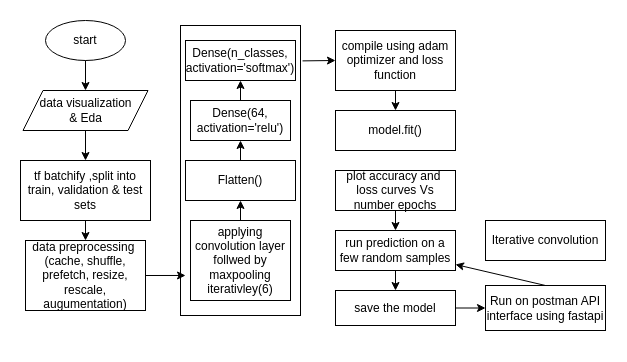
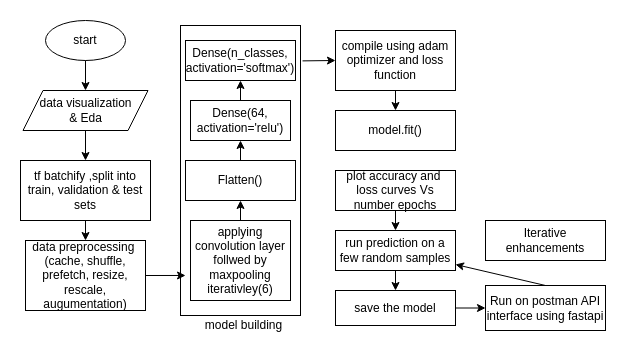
  <mxCell id="0" />
  <mxCell id="1" parent="0" />
  <mxCell id="2" value="start" style="ellipse;whiteSpace=wrap;html=1;" vertex="1" parent="1"><mxGeometry x="45" y="20" width="80" height="40" as="geometry" /></mxCell>
  <mxCell id="3" value="data visualization&lt;br&gt;&amp;amp; Eda" style="shape=parallelogram;perimeter=parallelogramPerimeter;whiteSpace=wrap;html=1;fixedSize=1;" vertex="1" parent="1"><mxGeometry x="22.5" y="90" width="125" height="40" as="geometry" /></mxCell>
  <mxCell id="4" value="" style="endArrow=classic;html=1;exitX=0.5;exitY=1;exitDx=0;exitDy=0;" edge="1" parent="1" source="2"><mxGeometry width="50" height="50" relative="1" as="geometry"><mxPoint x="35" y="220" as="sourcePoint" /><mxPoint x="85" y="90" as="targetPoint" /></mxGeometry></mxCell>
  <mxCell id="5" value="" style="endArrow=classic;html=1;exitX=0.5;exitY=1;exitDx=0;exitDy=0;entryX=0.5;entryY=0;entryDx=0;entryDy=0;" edge="1" parent="1" source="3"><mxGeometry width="50" height="50" relative="1" as="geometry"><mxPoint x="75" y="220" as="sourcePoint" /><mxPoint x="85" y="160" as="targetPoint" /></mxGeometry></mxCell>
  <mxCell id="6" value="tf batchify ,split into train, validation &amp;amp; test sets" style="rounded=0;whiteSpace=wrap;html=1;" vertex="1" parent="1"><mxGeometry x="20" y="160" width="130" height="60" as="geometry" /></mxCell>
  <mxCell id="7" value="data preprocessing&amp;nbsp;&lt;br&gt;(cache, shuffle, prefetch, resize, rescale, augumentation)" style="rounded=0;whiteSpace=wrap;html=1;" vertex="1" parent="1"><mxGeometry x="25" y="240" width="120" height="70" as="geometry" /></mxCell>
  <mxCell id="8" value="" style="endArrow=classic;html=1;exitX=0.5;exitY=1;exitDx=0;exitDy=0;entryX=0.5;entryY=0;entryDx=0;entryDy=0;" edge="1" parent="1" source="6" target="7"><mxGeometry width="50" height="50" relative="1" as="geometry"><mxPoint x="75" y="190" as="sourcePoint" /><mxPoint x="125" y="140" as="targetPoint" /></mxGeometry></mxCell>
  <mxCell id="9" value="" style="rounded=0;whiteSpace=wrap;html=1;rotation=90;" vertex="1" parent="1"><mxGeometry x="95" y="110" width="290" height="120" as="geometry" /></mxCell>
  <mxCell id="10" value="applying convolution layer follwed by maxpooling iterativley(6)" style="rounded=0;whiteSpace=wrap;html=1;" vertex="1" parent="1"><mxGeometry x="190" y="220" width="100" height="80" as="geometry" /></mxCell>
  <mxCell id="11" value="" style="endArrow=classic;html=1;exitX=0.5;exitY=0;exitDx=0;exitDy=0;entryX=0.5;entryY=1;entryDx=0;entryDy=0;" edge="1" parent="1" source="10"><mxGeometry width="50" height="50" relative="1" as="geometry"><mxPoint x="345" y="160" as="sourcePoint" /><mxPoint x="240" y="200" as="targetPoint" /></mxGeometry></mxCell>
  <mxCell id="12" value="Dense(64, activation='relu')" style="rounded=0;whiteSpace=wrap;html=1;" vertex="1" parent="1"><mxGeometry x="190" y="100" width="100" height="40" as="geometry" /></mxCell>
  <mxCell id="13" value="" style="endArrow=classic;html=1;exitX=0.5;exitY=0;exitDx=0;exitDy=0;entryX=0.5;entryY=1;entryDx=0;entryDy=0;" edge="1" parent="1" target="12"><mxGeometry width="50" height="50" relative="1" as="geometry"><mxPoint x="240" y="160" as="sourcePoint" /><mxPoint x="395" y="120" as="targetPoint" /></mxGeometry></mxCell>
  <mxCell id="14" value="Dense(n_classes, activation='softmax')" style="rounded=0;whiteSpace=wrap;html=1;" vertex="1" parent="1"><mxGeometry x="185" y="40" width="110" height="40" as="geometry" /></mxCell>
  <mxCell id="15" value="" style="endArrow=classic;html=1;exitX=0.5;exitY=0;exitDx=0;exitDy=0;entryX=0.5;entryY=1;entryDx=0;entryDy=0;" edge="1" parent="1" source="12" target="14"><mxGeometry width="50" height="50" relative="1" as="geometry"><mxPoint x="345" y="170" as="sourcePoint" /><mxPoint x="395" y="120" as="targetPoint" /></mxGeometry></mxCell>
+ <mxCell id="16" value="model building" style="text;html=1;align=center;verticalAlign=middle;resizable=0;points=[];autosize=1;strokeColor=none;fillColor=none;" vertex="1" parent="1"><mxGeometry x="192.5" y="310" width="100" height="30" as="geometry" /></mxCell>
  <mxCell id="17" value="compile using adam optimizer and loss function" style="rounded=0;whiteSpace=wrap;html=1;" vertex="1" parent="1"><mxGeometry x="335" y="30" width="120" height="60" as="geometry" /></mxCell>
  <mxCell id="18" value="" style="endArrow=classic;html=1;exitX=0.122;exitY=-0.017;exitDx=0;exitDy=0;exitPerimeter=0;entryX=0;entryY=0.5;entryDx=0;entryDy=0;" edge="1" parent="1" source="9" target="17"><mxGeometry width="50" height="50" relative="1" as="geometry"><mxPoint x="345" y="220" as="sourcePoint" /><mxPoint x="395" y="170" as="targetPoint" /></mxGeometry></mxCell>
  <mxCell id="19" value="model.fit()" style="rounded=0;whiteSpace=wrap;html=1;" vertex="1" parent="1"><mxGeometry x="335" y="110" width="120" height="40" as="geometry" /></mxCell>
  <mxCell id="20" value="" style="endArrow=classic;html=1;exitX=0.5;exitY=1;exitDx=0;exitDy=0;" edge="1" parent="1" source="17" target="19"><mxGeometry width="50" height="50" relative="1" as="geometry"><mxPoint x="345" y="210" as="sourcePoint" /><mxPoint x="395" y="160" as="targetPoint" /></mxGeometry></mxCell>
  <mxCell id="21" value="plot accuracy and&amp;nbsp; loss curves Vs number epochs" style="rounded=0;whiteSpace=wrap;html=1;" vertex="1" parent="1"><mxGeometry x="335" y="170" width="120" height="40" as="geometry" /></mxCell>
  <mxCell id="22" value="" style="endArrow=classic;html=1;exitX=1;exitY=0.5;exitDx=0;exitDy=0;entryX=0.862;entryY=0.958;entryDx=0;entryDy=0;entryPerimeter=0;" edge="1" parent="1" source="7" target="9"><mxGeometry width="50" height="50" relative="1" as="geometry"><mxPoint x="345" y="210" as="sourcePoint" /><mxPoint x="395" y="160" as="targetPoint" /></mxGeometry></mxCell>
  <mxCell id="23" value="run prediction on a few random samples" style="rounded=0;whiteSpace=wrap;html=1;" vertex="1" parent="1"><mxGeometry x="335" y="230" width="120" height="40" as="geometry" /></mxCell>
  <mxCell id="24" value="" style="endArrow=classic;html=1;exitX=0.5;exitY=1;exitDx=0;exitDy=0;entryX=0.5;entryY=0;entryDx=0;entryDy=0;" edge="1" parent="1" source="21" target="23"><mxGeometry width="50" height="50" relative="1" as="geometry"><mxPoint x="345" y="200" as="sourcePoint" /><mxPoint x="395" y="150" as="targetPoint" /></mxGeometry></mxCell>
  <mxCell id="25" value="save the model" style="rounded=0;whiteSpace=wrap;html=1;" vertex="1" parent="1"><mxGeometry x="335" y="290" width="120" height="35" as="geometry" /></mxCell>
  <mxCell id="26" value="" style="endArrow=classic;html=1;exitX=0.5;exitY=1;exitDx=0;exitDy=0;" edge="1" parent="1" source="23"><mxGeometry width="50" height="50" relative="1" as="geometry"><mxPoint x="345" y="200" as="sourcePoint" /><mxPoint x="395" y="290" as="targetPoint" /></mxGeometry></mxCell>
  <mxCell id="27" value="Run on postman API interface using fastapi" style="rounded=0;whiteSpace=wrap;html=1;" vertex="1" parent="1"><mxGeometry x="485" y="285" width="120" height="45" as="geometry" /></mxCell>
  <mxCell id="28" value="" style="endArrow=classic;html=1;exitX=1;exitY=0.5;exitDx=0;exitDy=0;entryX=0;entryY=0.5;entryDx=0;entryDy=0;" edge="1" parent="1" source="25" target="27"><mxGeometry width="50" height="50" relative="1" as="geometry"><mxPoint x="345" y="190" as="sourcePoint" /><mxPoint x="395" y="140" as="targetPoint" /></mxGeometry></mxCell>
  <mxCell id="29" value="" style="endArrow=classic;html=1;exitX=0.5;exitY=0;exitDx=0;exitDy=0;" edge="1" parent="1" source="27" target="23"><mxGeometry width="50" height="50" relative="1" as="geometry"><mxPoint x="535" y="290" as="sourcePoint" /><mxPoint x="545" y="270" as="targetPoint" /></mxGeometry></mxCell>
- <mxCell id="30" value="Iterative convolution" style="rounded=0;whiteSpace=wrap;html=1;" vertex="1" parent="1"><mxGeometry x="485" y="220" width="120" height="40" as="geometry" /></mxCell>
+ <mxCell id="30" value="Iterative enhancements" style="rounded=0;whiteSpace=wrap;html=1;" vertex="1" parent="1"><mxGeometry x="485" y="220" width="120" height="40" as="geometry" /></mxCell>
  <mxCell id="31" value="Flatten()" style="rounded=0;whiteSpace=wrap;html=1;" vertex="1" parent="1"><mxGeometry x="185" y="160" width="110" height="40" as="geometry" /></mxCell>
